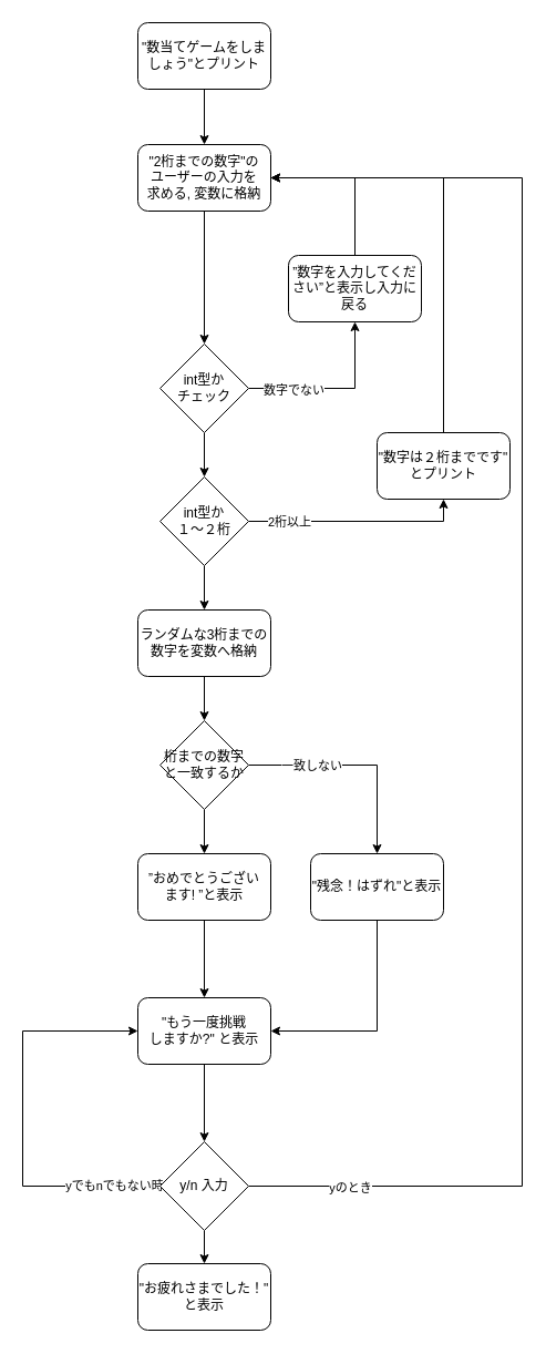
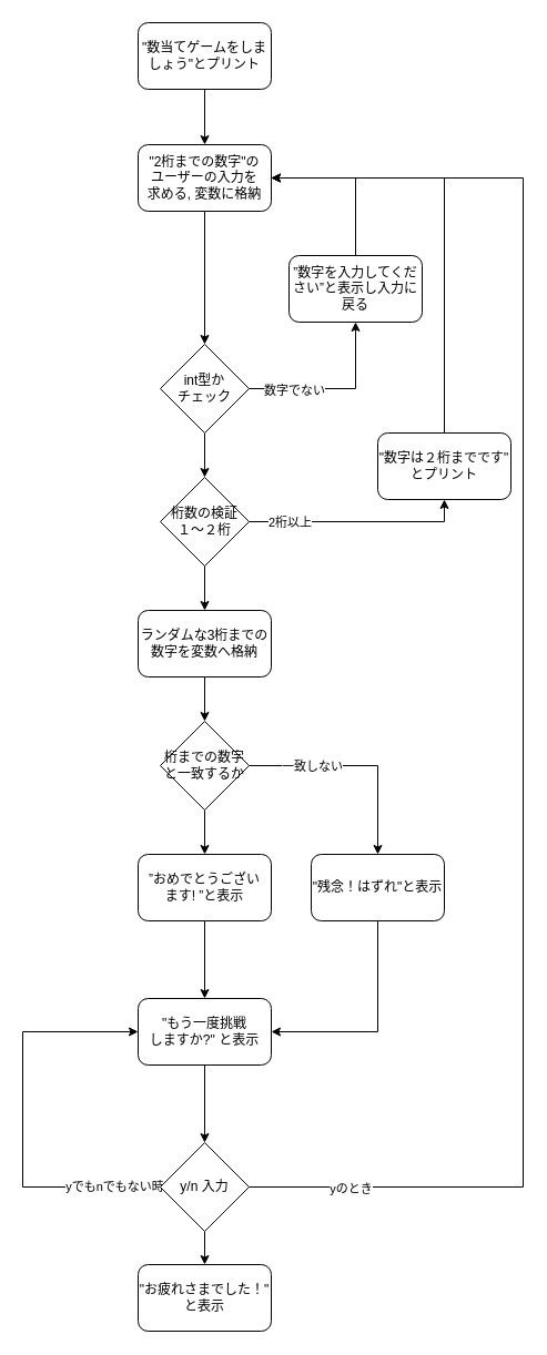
  <mxCell id="0" />
  <mxCell id="1" parent="0" />
  <mxCell id="2" style="edgeStyle=orthogonalEdgeStyle;rounded=0;orthogonalLoop=1;jettySize=auto;html=1;entryX=0.5;entryY=0;entryDx=0;entryDy=0;" edge="1" parent="1" source="3" target="7"><mxGeometry relative="1" as="geometry" /></mxCell>
  <mxCell id="3" value="&quot;2桁までの数字&quot;の&lt;div&gt;ユーザーの入力を&lt;div&gt;求める, 変数に格納&lt;/div&gt;&lt;/div&gt;" style="rounded=1;whiteSpace=wrap;html=1;" vertex="1" parent="1"><mxGeometry x="124" y="130" width="120" height="60" as="geometry" /></mxCell>
  <mxCell id="4" style="edgeStyle=orthogonalEdgeStyle;rounded=0;orthogonalLoop=1;jettySize=auto;html=1;entryX=0.5;entryY=1;entryDx=0;entryDy=0;" edge="1" parent="1" source="7" target="9"><mxGeometry relative="1" as="geometry"><mxPoint x="350" y="350" as="targetPoint" /></mxGeometry></mxCell>
  <mxCell id="5" value="数字でない" style="edgeLabel;html=1;align=center;verticalAlign=middle;resizable=0;points=[];" vertex="1" connectable="0" parent="4"><mxGeometry x="-0.491" y="-1" relative="1" as="geometry"><mxPoint as="offset" /></mxGeometry></mxCell>
  <mxCell id="6" style="edgeStyle=orthogonalEdgeStyle;rounded=0;orthogonalLoop=1;jettySize=auto;html=1;entryX=0.5;entryY=0;entryDx=0;entryDy=0;" edge="1" parent="1" source="7" target="15"><mxGeometry relative="1" as="geometry" /></mxCell>
  <mxCell id="7" value="&lt;div&gt;int型か&lt;/div&gt;&lt;div&gt;チェック&lt;/div&gt;" style="rhombus;whiteSpace=wrap;html=1;" vertex="1" parent="1"><mxGeometry x="144" y="310" width="80" height="80" as="geometry" /></mxCell>
  <mxCell id="8" style="edgeStyle=orthogonalEdgeStyle;rounded=0;orthogonalLoop=1;jettySize=auto;html=1;entryX=1;entryY=0.5;entryDx=0;entryDy=0;" edge="1" parent="1" source="9" target="3"><mxGeometry relative="1" as="geometry"><mxPoint x="340" y="150" as="targetPoint" /><Array as="points"><mxPoint x="320" y="160" /></Array></mxGeometry></mxCell>
  <mxCell id="9" value="”数字を入力してください”と表示し入力に戻る" style="rounded=1;whiteSpace=wrap;html=1;" vertex="1" parent="1"><mxGeometry x="260" y="230" width="120" height="60" as="geometry" /></mxCell>
  <mxCell id="10" style="edgeStyle=orthogonalEdgeStyle;rounded=0;orthogonalLoop=1;jettySize=auto;html=1;entryX=0.5;entryY=0;entryDx=0;entryDy=0;" edge="1" parent="1" source="11" target="3"><mxGeometry relative="1" as="geometry" /></mxCell>
  <mxCell id="11" value="&quot;数当てゲームをしましょう&quot;とプリント" style="rounded=1;whiteSpace=wrap;html=1;" vertex="1" parent="1"><mxGeometry x="124" y="20" width="120" height="60" as="geometry" /></mxCell>
  <mxCell id="12" style="edgeStyle=orthogonalEdgeStyle;rounded=0;orthogonalLoop=1;jettySize=auto;html=1;" edge="1" parent="1" source="15" target="17"><mxGeometry relative="1" as="geometry" /></mxCell>
  <mxCell id="13" style="edgeStyle=orthogonalEdgeStyle;rounded=0;orthogonalLoop=1;jettySize=auto;html=1;entryX=0.5;entryY=1;entryDx=0;entryDy=0;" edge="1" parent="1" source="15" target="19"><mxGeometry relative="1" as="geometry"><mxPoint x="50" y="470" as="targetPoint" /></mxGeometry></mxCell>
  <mxCell id="14" value="2桁以上" style="edgeLabel;html=1;align=center;verticalAlign=middle;resizable=0;points=[];" vertex="1" connectable="0" parent="13"><mxGeometry x="-0.635" relative="1" as="geometry"><mxPoint as="offset" /></mxGeometry></mxCell>
- <mxCell id="15" value="int型か&lt;div&gt;１～２桁&lt;/div&gt;" style="rhombus;whiteSpace=wrap;html=1;" vertex="1" parent="1"><mxGeometry x="144" y="430" width="80" height="80" as="geometry" /></mxCell>
+ <mxCell id="15" value="桁数の検証&lt;div&gt;１～２桁&lt;/div&gt;" style="rhombus;whiteSpace=wrap;html=1;" vertex="1" parent="1"><mxGeometry x="144" y="430" width="80" height="80" as="geometry" /></mxCell>
  <mxCell id="16" style="edgeStyle=orthogonalEdgeStyle;rounded=0;orthogonalLoop=1;jettySize=auto;html=1;entryX=0.5;entryY=0;entryDx=0;entryDy=0;" edge="1" parent="1" source="17" target="23"><mxGeometry relative="1" as="geometry" /></mxCell>
  <mxCell id="17" value="ランダムな3桁までの数字を変数へ格納" style="rounded=1;whiteSpace=wrap;html=1;" vertex="1" parent="1"><mxGeometry x="124" y="550" width="120" height="60" as="geometry" /></mxCell>
  <mxCell id="18" style="edgeStyle=orthogonalEdgeStyle;rounded=0;orthogonalLoop=1;jettySize=auto;html=1;entryX=1;entryY=0.5;entryDx=0;entryDy=0;" edge="1" parent="1" source="19" target="3"><mxGeometry relative="1" as="geometry"><mxPoint x="400" y="150" as="targetPoint" /><Array as="points"><mxPoint x="400" y="160" /></Array></mxGeometry></mxCell>
  <mxCell id="19" value="&quot;数字は２桁までです&quot;&lt;div&gt;とプリント&lt;/div&gt;" style="rounded=1;whiteSpace=wrap;html=1;" vertex="1" parent="1"><mxGeometry x="340" y="390" width="120" height="60" as="geometry" /></mxCell>
  <mxCell id="20" style="edgeStyle=orthogonalEdgeStyle;rounded=0;orthogonalLoop=1;jettySize=auto;html=1;entryX=0.5;entryY=0;entryDx=0;entryDy=0;" edge="1" parent="1" source="23" target="27"><mxGeometry relative="1" as="geometry" /></mxCell>
  <mxCell id="21" style="edgeStyle=orthogonalEdgeStyle;rounded=0;orthogonalLoop=1;jettySize=auto;html=1;entryX=0.5;entryY=0;entryDx=0;entryDy=0;" edge="1" parent="1" source="23" target="25"><mxGeometry relative="1" as="geometry" /></mxCell>
  <mxCell id="22" value="一致しない" style="edgeLabel;html=1;align=center;verticalAlign=middle;resizable=0;points=[];" vertex="1" connectable="0" parent="21"><mxGeometry x="-0.426" relative="1" as="geometry"><mxPoint as="offset" /></mxGeometry></mxCell>
  <mxCell id="23" value="桁までの数字&lt;div&gt;と一致するか&lt;/div&gt;" style="rhombus;whiteSpace=wrap;html=1;" vertex="1" parent="1"><mxGeometry x="144" y="650" width="80" height="80" as="geometry" /></mxCell>
  <mxCell id="24" style="edgeStyle=orthogonalEdgeStyle;rounded=0;orthogonalLoop=1;jettySize=auto;html=1;entryX=1;entryY=0.5;entryDx=0;entryDy=0;" edge="1" parent="1" source="25" target="29"><mxGeometry relative="1" as="geometry"><mxPoint x="340" y="930" as="targetPoint" /><Array as="points"><mxPoint x="340" y="930" /></Array></mxGeometry></mxCell>
  <mxCell id="25" value="&quot;残念！はずれ&quot;と表示" style="rounded=1;whiteSpace=wrap;html=1;" vertex="1" parent="1"><mxGeometry x="280" y="770" width="120" height="60" as="geometry" /></mxCell>
  <mxCell id="26" style="edgeStyle=orthogonalEdgeStyle;rounded=0;orthogonalLoop=1;jettySize=auto;html=1;entryX=0.5;entryY=0;entryDx=0;entryDy=0;" edge="1" parent="1" source="27" target="29"><mxGeometry relative="1" as="geometry" /></mxCell>
  <mxCell id="27" value="”おめでとうござい&lt;div&gt;ます! ”と表示&lt;/div&gt;" style="rounded=1;whiteSpace=wrap;html=1;" vertex="1" parent="1"><mxGeometry x="124" y="770" width="120" height="60" as="geometry" /></mxCell>
  <mxCell id="28" style="edgeStyle=orthogonalEdgeStyle;rounded=0;orthogonalLoop=1;jettySize=auto;html=1;entryX=0.5;entryY=0;entryDx=0;entryDy=0;" edge="1" parent="1" source="29" target="35"><mxGeometry relative="1" as="geometry" /></mxCell>
  <mxCell id="29" value="&quot;もう一度挑戦&lt;div&gt;しますか?&quot; と表示&lt;/div&gt;" style="rounded=1;whiteSpace=wrap;html=1;" vertex="1" parent="1"><mxGeometry x="124" y="900" width="120" height="60" as="geometry" /></mxCell>
  <mxCell id="30" style="edgeStyle=orthogonalEdgeStyle;rounded=0;orthogonalLoop=1;jettySize=auto;html=1;entryX=1;entryY=0.5;entryDx=0;entryDy=0;" edge="1" parent="1" source="35" target="3"><mxGeometry relative="1" as="geometry"><mxPoint x="250" y="160" as="targetPoint" /><Array as="points"><mxPoint x="471" y="1070" /><mxPoint x="471" y="160" /></Array></mxGeometry></mxCell>
  <mxCell id="31" value="yのとき" style="edgeLabel;html=1;align=center;verticalAlign=middle;resizable=0;points=[];" vertex="1" connectable="0" parent="30"><mxGeometry x="-0.868" y="-1" relative="1" as="geometry"><mxPoint as="offset" /></mxGeometry></mxCell>
  <mxCell id="32" style="edgeStyle=orthogonalEdgeStyle;rounded=0;orthogonalLoop=1;jettySize=auto;html=1;entryX=0;entryY=0.5;entryDx=0;entryDy=0;" edge="1" parent="1" source="35" target="29"><mxGeometry relative="1" as="geometry"><mxPoint x="10" y="930" as="targetPoint" /><Array as="points"><mxPoint x="20" y="1070" /><mxPoint x="20" y="930" /></Array></mxGeometry></mxCell>
  <mxCell id="33" value="yでもnでもない時" style="edgeLabel;html=1;align=center;verticalAlign=middle;resizable=0;points=[];" vertex="1" connectable="0" parent="32"><mxGeometry x="-0.773" y="-1" relative="1" as="geometry"><mxPoint as="offset" /></mxGeometry></mxCell>
  <mxCell id="34" style="edgeStyle=orthogonalEdgeStyle;rounded=0;orthogonalLoop=1;jettySize=auto;html=1;entryX=0.5;entryY=0;entryDx=0;entryDy=0;" edge="1" parent="1" source="35" target="36"><mxGeometry relative="1" as="geometry" /></mxCell>
  <mxCell id="35" value="y/n 入力" style="rhombus;whiteSpace=wrap;html=1;" vertex="1" parent="1"><mxGeometry x="144" y="1030" width="80" height="80" as="geometry" /></mxCell>
  <mxCell id="36" value="&quot;お疲れさまでした！&quot;&lt;div&gt;と表示&lt;/div&gt;" style="rounded=1;whiteSpace=wrap;html=1;" vertex="1" parent="1"><mxGeometry x="124" y="1140" width="120" height="60" as="geometry" /></mxCell>
